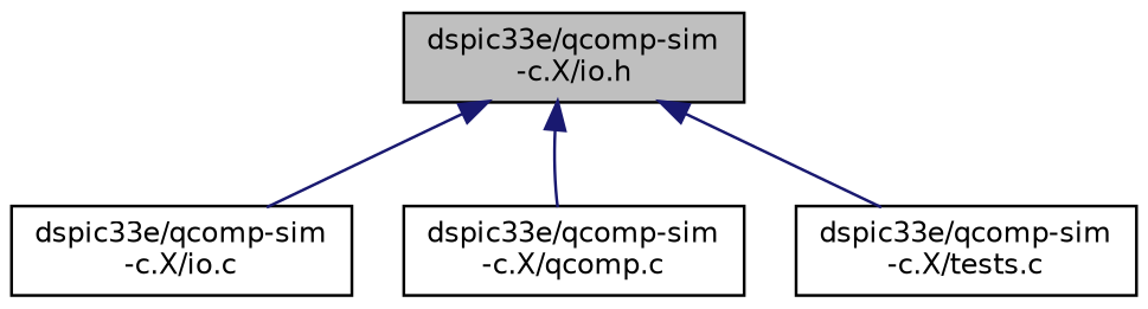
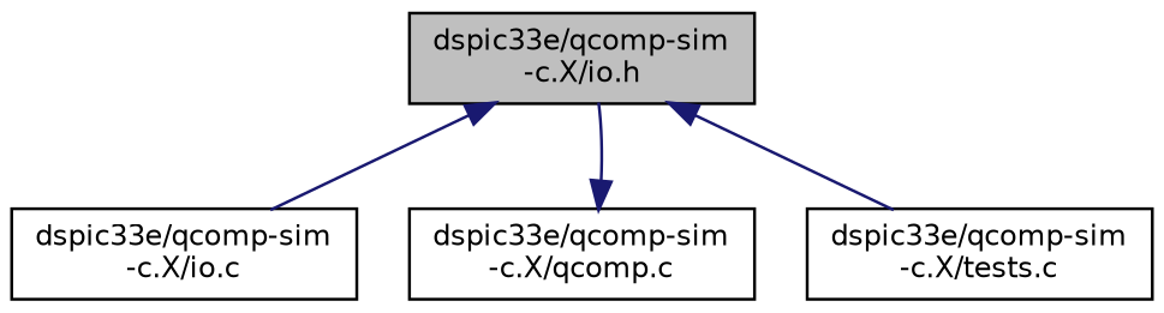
  digraph {
    node [color=black fillcolor=white fontname=Helvetica fontsize=10 shape=record style=filled]
    edge [color=midnightblue dir=back fontname=Helvetica fontsize=10 labelfontname=Helvetica labelfontsize=10 style=solid]
    n1 [fillcolor=grey75 fontcolor=black height=0.2 label="dspic33e/qcomp-sim\l-c.X/io.h" width=0.4]
    n2 [height=0.2 label="dspic33e/qcomp-sim\l-c.X/io.c" width=0.4]
    n3 [height=0.2 label="dspic33e/qcomp-sim\l-c.X/qcomp.c" width=0.4]
    n4 [height=0.2 label="dspic33e/qcomp-sim\l-c.X/tests.c" width=0.4]
    n1 -> n2
-   n1 -> n3
+   n3 -> n1
    n1 -> n4
  }
